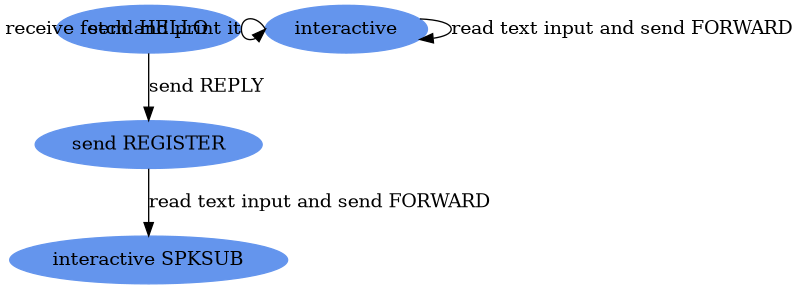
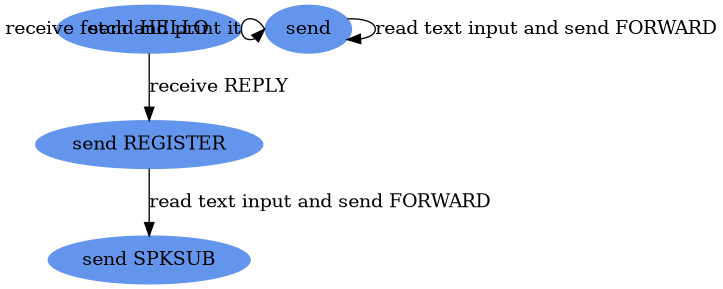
  digraph {
    ordering=out
    node [color=cornflowerblue style=filled]
    n1 [label="send HELLO"]
    n2 [label="send REGISTER"]
-   n3 [label="interactive SPKSUB"]
-   interactive
-   n1 -> n2 [label="send REPLY"]
+   n3 [label="send SPKSUB"]
+   interactive [label=send]
+   n1 -> n2 [label="receive REPLY"]
    n2 -> n3 [label="read text input and send FORWARD"]
    interactive -> interactive [label="read text input and send FORWARD"]
    interactive -> interactive [headport=w label="receive fetch and print it" tailport=w]
  }
